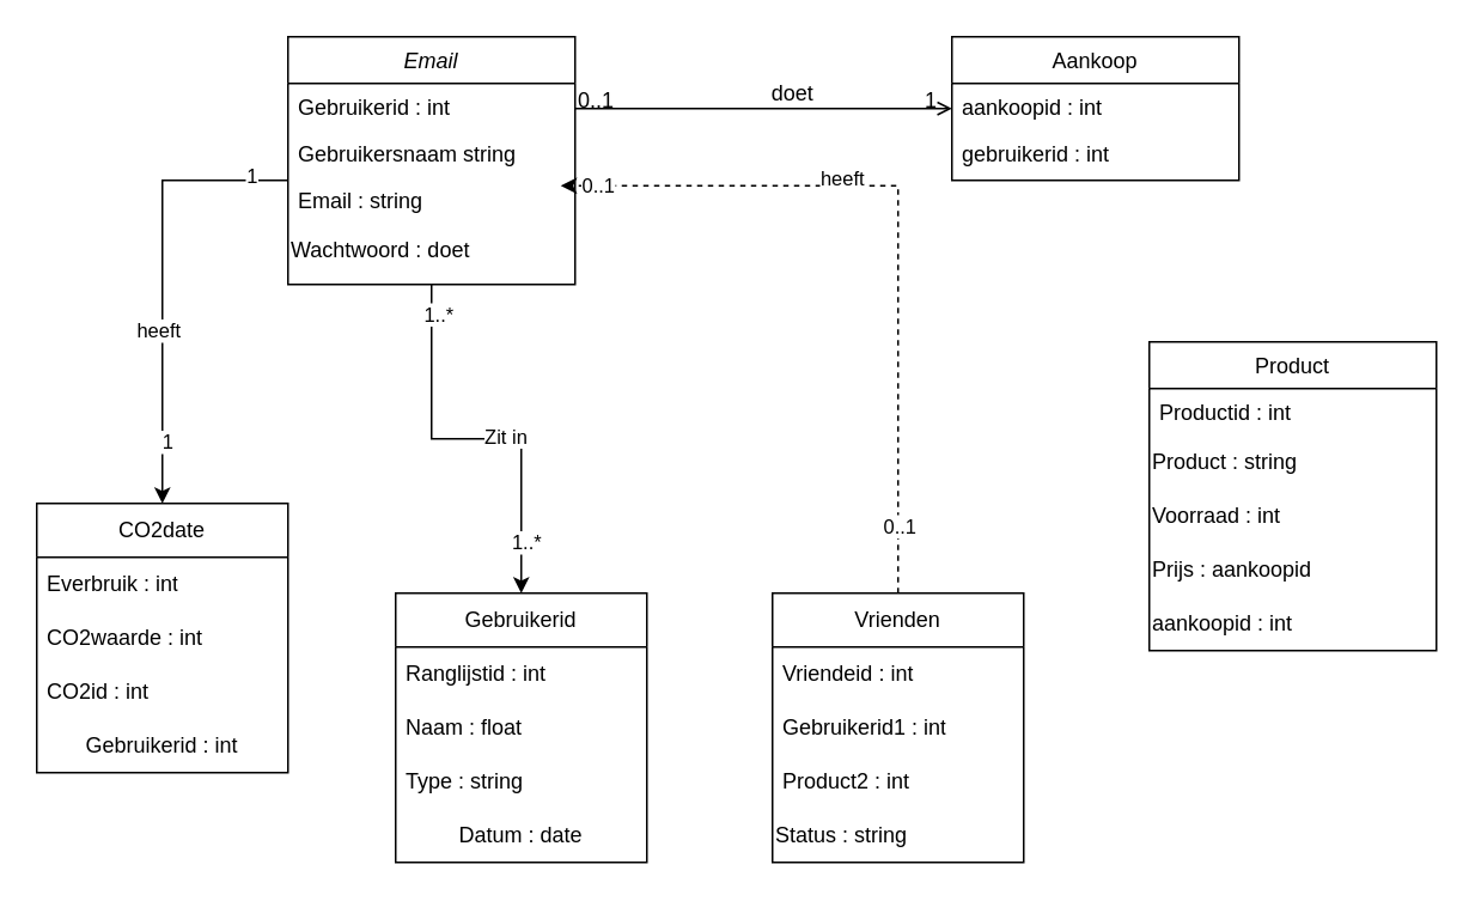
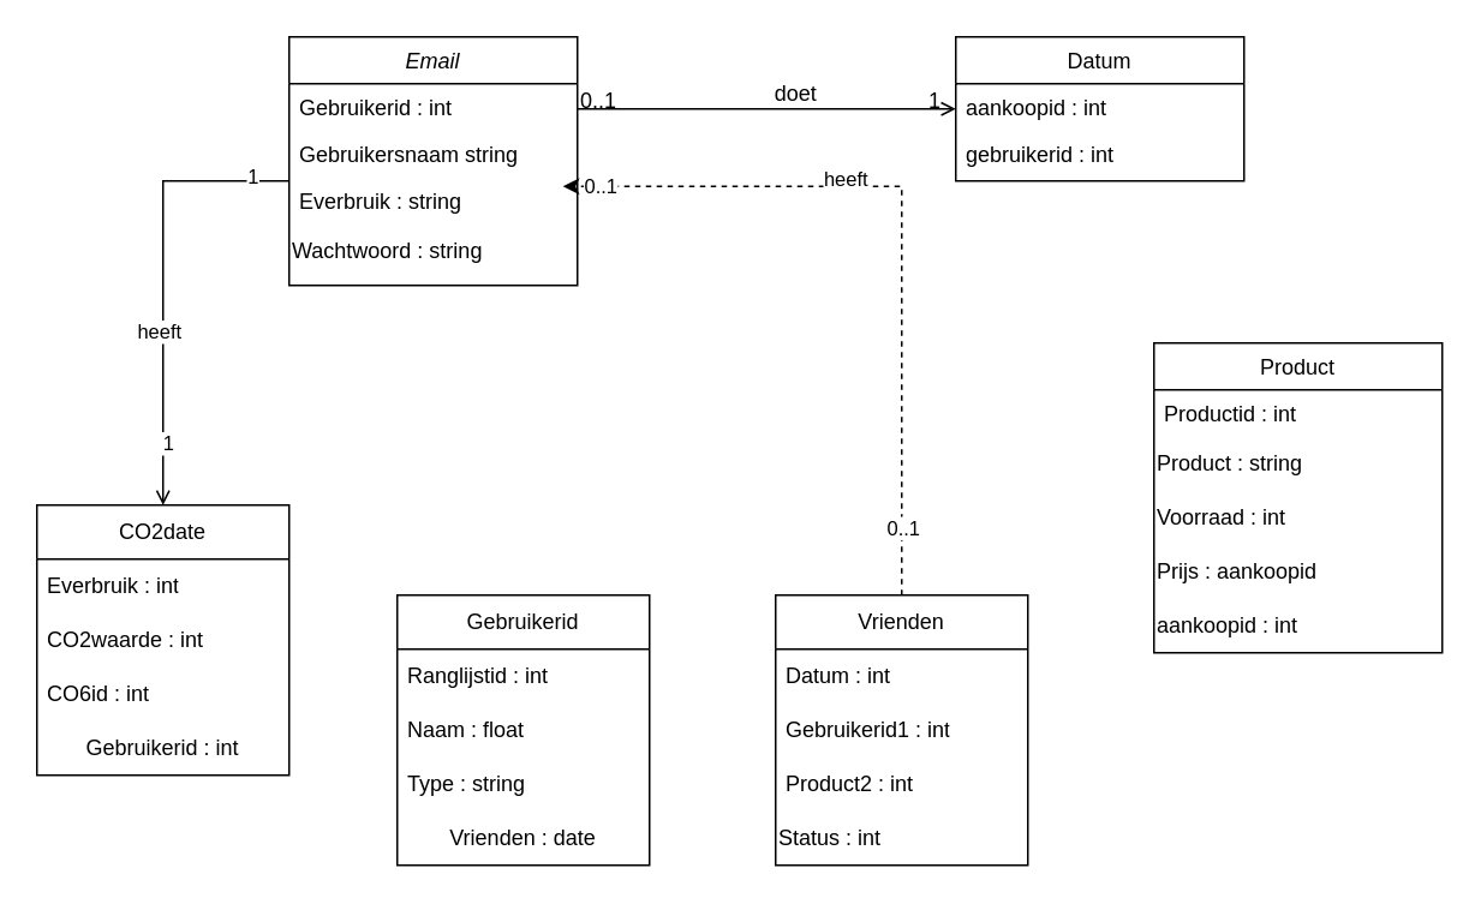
  <mxCell id="0" />
  <mxCell id="1" parent="0" />
- <mxCell id="2" style="edgeStyle=orthogonalEdgeStyle;rounded=0;orthogonalLoop=1;jettySize=auto;html=1;entryX=0.5;entryY=0;entryDx=0;entryDy=0;" edge="1" parent="1" source="10" target="33"><mxGeometry relative="1" as="geometry" /></mxCell>
- <mxCell id="3" value="1..*" style="edgeLabel;html=1;align=center;verticalAlign=middle;resizable=0;points=[];" vertex="1" connectable="0" parent="2"><mxGeometry x="-0.855" y="3" relative="1" as="geometry"><mxPoint as="offset" /></mxGeometry></mxCell>
- <mxCell id="4" value="Zit in&amp;nbsp;" style="edgeLabel;html=1;align=center;verticalAlign=middle;resizable=0;points=[];" vertex="1" connectable="0" parent="2"><mxGeometry x="0.152" y="2" relative="1" as="geometry"><mxPoint as="offset" /></mxGeometry></mxCell>
- <mxCell id="5" value="1..*" style="edgeLabel;html=1;align=center;verticalAlign=middle;resizable=0;points=[];" vertex="1" connectable="0" parent="2"><mxGeometry x="0.739" y="2" relative="1" as="geometry"><mxPoint as="offset" /></mxGeometry></mxCell>
- <mxCell id="6" style="edgeStyle=orthogonalEdgeStyle;rounded=0;orthogonalLoop=1;jettySize=auto;html=1;entryX=0.5;entryY=0;entryDx=0;entryDy=0;" edge="1" parent="1" source="10" target="22"><mxGeometry relative="1" as="geometry"><Array as="points"><mxPoint x="90" y="100" /></Array></mxGeometry></mxCell>
+ <mxCell id="6" style="edgeStyle=orthogonalEdgeStyle;rounded=0;orthogonalLoop=1;jettySize=auto;html=1;entryX=0.5;entryY=0;entryDx=0;entryDy=0;endArrow=open;" edge="1" parent="1" source="10" target="22"><mxGeometry relative="1" as="geometry"><Array as="points"><mxPoint x="90" y="100" /></Array></mxGeometry></mxCell>
  <mxCell id="7" value="heeft" style="edgeLabel;html=1;align=center;verticalAlign=middle;resizable=0;points=[];" vertex="1" connectable="0" parent="6"><mxGeometry x="0.224" y="-3" relative="1" as="geometry"><mxPoint as="offset" /></mxGeometry></mxCell>
  <mxCell id="8" value="1" style="edgeLabel;html=1;align=center;verticalAlign=middle;resizable=0;points=[];" vertex="1" connectable="0" parent="6"><mxGeometry x="-0.832" y="-3" relative="1" as="geometry"><mxPoint as="offset" /></mxGeometry></mxCell>
  <mxCell id="9" value="1" style="edgeLabel;html=1;align=center;verticalAlign=middle;resizable=0;points=[];" vertex="1" connectable="0" parent="6"><mxGeometry x="0.72" y="2" relative="1" as="geometry"><mxPoint as="offset" /></mxGeometry></mxCell>
  <mxCell id="10" value="Email" style="swimlane;fontStyle=2;align=center;verticalAlign=top;childLayout=stackLayout;horizontal=1;startSize=26;horizontalStack=0;resizeParent=1;resizeLast=0;collapsible=1;marginBottom=0;rounded=0;shadow=0;strokeWidth=1;" parent="1" vertex="1"><mxGeometry x="160" y="20" width="160" height="138" as="geometry"><mxRectangle x="230" y="140" width="160" height="26" as="alternateBounds" /></mxGeometry></mxCell>
  <mxCell id="11" value="Gebruikerid : int" style="text;align=left;verticalAlign=top;spacingLeft=4;spacingRight=4;overflow=hidden;rotatable=0;points=[[0,0.5],[1,0.5]];portConstraint=eastwest;" parent="10" vertex="1"><mxGeometry y="26" width="160" height="26" as="geometry" /></mxCell>
  <mxCell id="12" value="Gebruikersnaam string" style="text;align=left;verticalAlign=top;spacingLeft=4;spacingRight=4;overflow=hidden;rotatable=0;points=[[0,0.5],[1,0.5]];portConstraint=eastwest;rounded=0;shadow=0;html=0;" parent="10" vertex="1"><mxGeometry y="52" width="160" height="26" as="geometry" /></mxCell>
- <mxCell id="13" value="Email : string" style="text;align=left;verticalAlign=top;spacingLeft=4;spacingRight=4;overflow=hidden;rotatable=0;points=[[0,0.5],[1,0.5]];portConstraint=eastwest;rounded=0;shadow=0;html=0;" parent="10" vertex="1"><mxGeometry y="78" width="160" height="26" as="geometry" /></mxCell>
- <mxCell id="14" value="Wachtwoord : doet" style="text;html=1;align=left;verticalAlign=middle;resizable=0;points=[];autosize=1;strokeColor=none;fillColor=none;" vertex="1" parent="10"><mxGeometry y="104" width="160" height="30" as="geometry" /></mxCell>
- <mxCell id="15" value="Aankoop" style="swimlane;fontStyle=0;align=center;verticalAlign=top;childLayout=stackLayout;horizontal=1;startSize=26;horizontalStack=0;resizeParent=1;resizeLast=0;collapsible=1;marginBottom=0;rounded=0;shadow=0;strokeWidth=1;" parent="1" vertex="1"><mxGeometry x="530" y="20" width="160" height="80" as="geometry"><mxRectangle x="550" y="140" width="160" height="26" as="alternateBounds" /></mxGeometry></mxCell>
+ <mxCell id="13" value="Everbruik : string" style="text;align=left;verticalAlign=top;spacingLeft=4;spacingRight=4;overflow=hidden;rotatable=0;points=[[0,0.5],[1,0.5]];portConstraint=eastwest;rounded=0;shadow=0;html=0;" parent="10" vertex="1"><mxGeometry y="78" width="160" height="26" as="geometry" /></mxCell>
+ <mxCell id="14" value="Wachtwoord : string" style="text;html=1;align=left;verticalAlign=middle;resizable=0;points=[];autosize=1;strokeColor=none;fillColor=none;" vertex="1" parent="10"><mxGeometry y="104" width="160" height="30" as="geometry" /></mxCell>
+ <mxCell id="15" value="Datum" style="swimlane;fontStyle=0;align=center;verticalAlign=top;childLayout=stackLayout;horizontal=1;startSize=26;horizontalStack=0;resizeParent=1;resizeLast=0;collapsible=1;marginBottom=0;rounded=0;shadow=0;strokeWidth=1;" parent="1" vertex="1"><mxGeometry x="530" y="20" width="160" height="80" as="geometry"><mxRectangle x="550" y="140" width="160" height="26" as="alternateBounds" /></mxGeometry></mxCell>
  <mxCell id="16" value="aankoopid : int" style="text;align=left;verticalAlign=top;spacingLeft=4;spacingRight=4;overflow=hidden;rotatable=0;points=[[0,0.5],[1,0.5]];portConstraint=eastwest;" parent="15" vertex="1"><mxGeometry y="26" width="160" height="26" as="geometry" /></mxCell>
  <mxCell id="17" value="gebruikerid : int" style="text;align=left;verticalAlign=top;spacingLeft=4;spacingRight=4;overflow=hidden;rotatable=0;points=[[0,0.5],[1,0.5]];portConstraint=eastwest;rounded=0;shadow=0;html=0;" parent="15" vertex="1"><mxGeometry y="52" width="160" height="28" as="geometry" /></mxCell>
  <mxCell id="18" value="" style="endArrow=open;shadow=0;strokeWidth=1;rounded=0;curved=0;endFill=1;edgeStyle=elbowEdgeStyle;elbow=vertical;" parent="1" source="10" target="15" edge="1"><mxGeometry x="0.5" y="41" relative="1" as="geometry"><mxPoint x="380" y="132" as="sourcePoint" /><mxPoint x="540" y="132" as="targetPoint" /><mxPoint x="-40" y="32" as="offset" /></mxGeometry></mxCell>
  <mxCell id="19" value="0..1" style="resizable=0;align=left;verticalAlign=bottom;labelBackgroundColor=none;fontSize=12;" parent="18" connectable="0" vertex="1"><mxGeometry x="-1" relative="1" as="geometry"><mxPoint y="4" as="offset" /></mxGeometry></mxCell>
  <mxCell id="20" value="1" style="resizable=0;align=right;verticalAlign=bottom;labelBackgroundColor=none;fontSize=12;" parent="18" connectable="0" vertex="1"><mxGeometry x="1" relative="1" as="geometry"><mxPoint x="-7" y="4" as="offset" /></mxGeometry></mxCell>
  <mxCell id="21" value="doet" style="text;html=1;resizable=0;points=[];;align=center;verticalAlign=middle;labelBackgroundColor=none;rounded=0;shadow=0;strokeWidth=1;fontSize=12;" parent="18" vertex="1" connectable="0"><mxGeometry x="0.5" y="49" relative="1" as="geometry"><mxPoint x="-38" y="40" as="offset" /></mxGeometry></mxCell>
  <mxCell id="22" value="CO2date" style="swimlane;fontStyle=0;childLayout=stackLayout;horizontal=1;startSize=30;horizontalStack=0;resizeParent=1;resizeParentMax=0;resizeLast=0;collapsible=1;marginBottom=0;whiteSpace=wrap;html=1;" vertex="1" parent="1"><mxGeometry x="20" y="280" width="140" height="150" as="geometry" /></mxCell>
  <mxCell id="23" value="Everbruik : int" style="text;strokeColor=none;fillColor=none;align=left;verticalAlign=middle;spacingLeft=4;spacingRight=4;overflow=hidden;points=[[0,0.5],[1,0.5]];portConstraint=eastwest;rotatable=0;whiteSpace=wrap;html=1;" vertex="1" parent="22"><mxGeometry y="30" width="140" height="30" as="geometry" /></mxCell>
  <mxCell id="24" value="CO2waarde : int" style="text;strokeColor=none;fillColor=none;align=left;verticalAlign=middle;spacingLeft=4;spacingRight=4;overflow=hidden;points=[[0,0.5],[1,0.5]];portConstraint=eastwest;rotatable=0;whiteSpace=wrap;html=1;" vertex="1" parent="22"><mxGeometry y="60" width="140" height="30" as="geometry" /></mxCell>
- <mxCell id="25" value="CO2id : int" style="text;strokeColor=none;fillColor=none;align=left;verticalAlign=middle;spacingLeft=4;spacingRight=4;overflow=hidden;points=[[0,0.5],[1,0.5]];portConstraint=eastwest;rotatable=0;whiteSpace=wrap;html=1;" vertex="1" parent="22"><mxGeometry y="90" width="140" height="30" as="geometry" /></mxCell>
+ <mxCell id="25" value="CO6id : int" style="text;strokeColor=none;fillColor=none;align=left;verticalAlign=middle;spacingLeft=4;spacingRight=4;overflow=hidden;points=[[0,0.5],[1,0.5]];portConstraint=eastwest;rotatable=0;whiteSpace=wrap;html=1;" vertex="1" parent="22"><mxGeometry y="90" width="140" height="30" as="geometry" /></mxCell>
  <mxCell id="26" value="Gebruikerid : int" style="text;html=1;align=center;verticalAlign=middle;whiteSpace=wrap;rounded=0;" vertex="1" parent="22"><mxGeometry y="120" width="140" height="30" as="geometry" /></mxCell>
  <mxCell id="27" value="Product" style="swimlane;fontStyle=0;align=center;verticalAlign=top;childLayout=stackLayout;horizontal=1;startSize=26;horizontalStack=0;resizeParent=1;resizeLast=0;collapsible=1;marginBottom=0;rounded=0;shadow=0;strokeWidth=1;" vertex="1" parent="1"><mxGeometry x="640" y="190" width="160" height="172" as="geometry"><mxRectangle x="550" y="140" width="160" height="26" as="alternateBounds" /></mxGeometry></mxCell>
  <mxCell id="28" value="Productid : int" style="text;align=left;verticalAlign=top;spacingLeft=4;spacingRight=4;overflow=hidden;rotatable=0;points=[[0,0.5],[1,0.5]];portConstraint=eastwest;" vertex="1" parent="27"><mxGeometry y="26" width="160" height="26" as="geometry" /></mxCell>
  <mxCell id="29" value="Product : string" style="text;html=1;align=left;verticalAlign=middle;whiteSpace=wrap;rounded=0;" vertex="1" parent="27"><mxGeometry y="52" width="160" height="30" as="geometry" /></mxCell>
  <mxCell id="30" value="Voorraad : int" style="text;html=1;align=left;verticalAlign=middle;whiteSpace=wrap;rounded=0;" vertex="1" parent="27"><mxGeometry y="82" width="160" height="30" as="geometry" /></mxCell>
  <mxCell id="31" value="Prijs : aankoopid" style="text;html=1;align=left;verticalAlign=middle;whiteSpace=wrap;rounded=0;" vertex="1" parent="27"><mxGeometry y="112" width="160" height="30" as="geometry" /></mxCell>
  <mxCell id="32" value="aankoopid : int" style="text;html=1;align=left;verticalAlign=middle;whiteSpace=wrap;rounded=0;" vertex="1" parent="27"><mxGeometry y="142" width="160" height="30" as="geometry" /></mxCell>
  <mxCell id="33" value="Gebruikerid" style="swimlane;fontStyle=0;childLayout=stackLayout;horizontal=1;startSize=30;horizontalStack=0;resizeParent=1;resizeParentMax=0;resizeLast=0;collapsible=1;marginBottom=0;whiteSpace=wrap;html=1;" vertex="1" parent="1"><mxGeometry x="220" y="330" width="140" height="150" as="geometry" /></mxCell>
  <mxCell id="34" value="Ranglijstid : int" style="text;strokeColor=none;fillColor=none;align=left;verticalAlign=middle;spacingLeft=4;spacingRight=4;overflow=hidden;points=[[0,0.5],[1,0.5]];portConstraint=eastwest;rotatable=0;whiteSpace=wrap;html=1;" vertex="1" parent="33"><mxGeometry y="30" width="140" height="30" as="geometry" /></mxCell>
  <mxCell id="35" value="Naam : float" style="text;strokeColor=none;fillColor=none;align=left;verticalAlign=middle;spacingLeft=4;spacingRight=4;overflow=hidden;points=[[0,0.5],[1,0.5]];portConstraint=eastwest;rotatable=0;whiteSpace=wrap;html=1;" vertex="1" parent="33"><mxGeometry y="60" width="140" height="30" as="geometry" /></mxCell>
  <mxCell id="36" value="Type : string" style="text;strokeColor=none;fillColor=none;align=left;verticalAlign=middle;spacingLeft=4;spacingRight=4;overflow=hidden;points=[[0,0.5],[1,0.5]];portConstraint=eastwest;rotatable=0;whiteSpace=wrap;html=1;" vertex="1" parent="33"><mxGeometry y="90" width="140" height="30" as="geometry" /></mxCell>
- <mxCell id="37" value="Datum : date" style="text;html=1;align=center;verticalAlign=middle;whiteSpace=wrap;rounded=0;" vertex="1" parent="33"><mxGeometry y="120" width="140" height="30" as="geometry" /></mxCell>
+ <mxCell id="37" value="Vrienden : date" style="text;html=1;align=center;verticalAlign=middle;whiteSpace=wrap;rounded=0;" vertex="1" parent="33"><mxGeometry y="120" width="140" height="30" as="geometry" /></mxCell>
  <mxCell id="38" value="Vrienden" style="swimlane;fontStyle=0;childLayout=stackLayout;horizontal=1;startSize=30;horizontalStack=0;resizeParent=1;resizeParentMax=0;resizeLast=0;collapsible=1;marginBottom=0;whiteSpace=wrap;html=1;" vertex="1" parent="1"><mxGeometry x="430" y="330" width="140" height="150" as="geometry" /></mxCell>
- <mxCell id="39" value="Vriendeid : int" style="text;strokeColor=none;fillColor=none;align=left;verticalAlign=middle;spacingLeft=4;spacingRight=4;overflow=hidden;points=[[0,0.5],[1,0.5]];portConstraint=eastwest;rotatable=0;whiteSpace=wrap;html=1;" vertex="1" parent="38"><mxGeometry y="30" width="140" height="30" as="geometry" /></mxCell>
+ <mxCell id="39" value="Datum : int" style="text;strokeColor=none;fillColor=none;align=left;verticalAlign=middle;spacingLeft=4;spacingRight=4;overflow=hidden;points=[[0,0.5],[1,0.5]];portConstraint=eastwest;rotatable=0;whiteSpace=wrap;html=1;" vertex="1" parent="38"><mxGeometry y="30" width="140" height="30" as="geometry" /></mxCell>
  <mxCell id="40" value="Gebruikerid1 : int" style="text;strokeColor=none;fillColor=none;align=left;verticalAlign=middle;spacingLeft=4;spacingRight=4;overflow=hidden;points=[[0,0.5],[1,0.5]];portConstraint=eastwest;rotatable=0;whiteSpace=wrap;html=1;" vertex="1" parent="38"><mxGeometry y="60" width="140" height="30" as="geometry" /></mxCell>
  <mxCell id="41" value="Product2 : int" style="text;strokeColor=none;fillColor=none;align=left;verticalAlign=middle;spacingLeft=4;spacingRight=4;overflow=hidden;points=[[0,0.5],[1,0.5]];portConstraint=eastwest;rotatable=0;whiteSpace=wrap;html=1;" vertex="1" parent="38"><mxGeometry y="90" width="140" height="30" as="geometry" /></mxCell>
- <mxCell id="42" value="Status : string" style="text;html=1;align=left;verticalAlign=middle;whiteSpace=wrap;rounded=0;" vertex="1" parent="38"><mxGeometry y="120" width="140" height="30" as="geometry" /></mxCell>
+ <mxCell id="42" value="Status : int" style="text;html=1;align=left;verticalAlign=middle;whiteSpace=wrap;rounded=0;" vertex="1" parent="38"><mxGeometry y="120" width="140" height="30" as="geometry" /></mxCell>
  <mxCell id="43" style="edgeStyle=orthogonalEdgeStyle;rounded=0;orthogonalLoop=1;jettySize=auto;html=1;entryX=0.95;entryY=0.192;entryDx=0;entryDy=0;entryPerimeter=0;dashed=1;" edge="1" parent="1" source="38" target="13"><mxGeometry relative="1" as="geometry" /></mxCell>
  <mxCell id="44" value="heeft" style="edgeLabel;html=1;align=center;verticalAlign=middle;resizable=0;points=[];" vertex="1" connectable="0" parent="43"><mxGeometry x="0.248" y="-4" relative="1" as="geometry"><mxPoint as="offset" /></mxGeometry></mxCell>
  <mxCell id="45" value="0..1" style="edgeLabel;html=1;align=center;verticalAlign=middle;resizable=0;points=[];" vertex="1" connectable="0" parent="43"><mxGeometry x="0.904" relative="1" as="geometry"><mxPoint as="offset" /></mxGeometry></mxCell>
  <mxCell id="46" value="0..1" style="edgeLabel;html=1;align=center;verticalAlign=middle;resizable=0;points=[];" vertex="1" connectable="0" parent="43"><mxGeometry x="-0.817" relative="1" as="geometry"><mxPoint as="offset" /></mxGeometry></mxCell>
